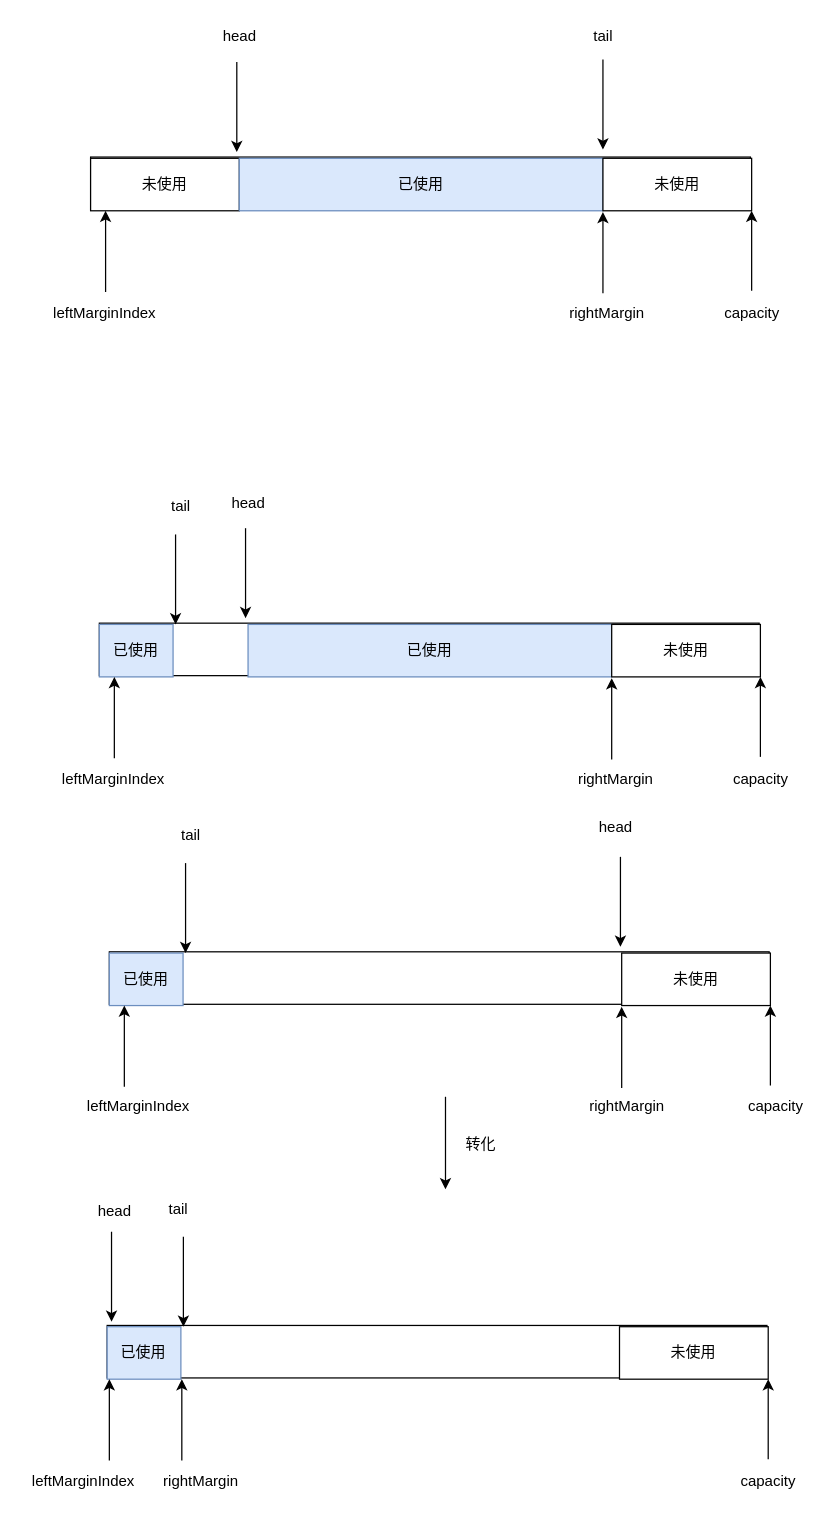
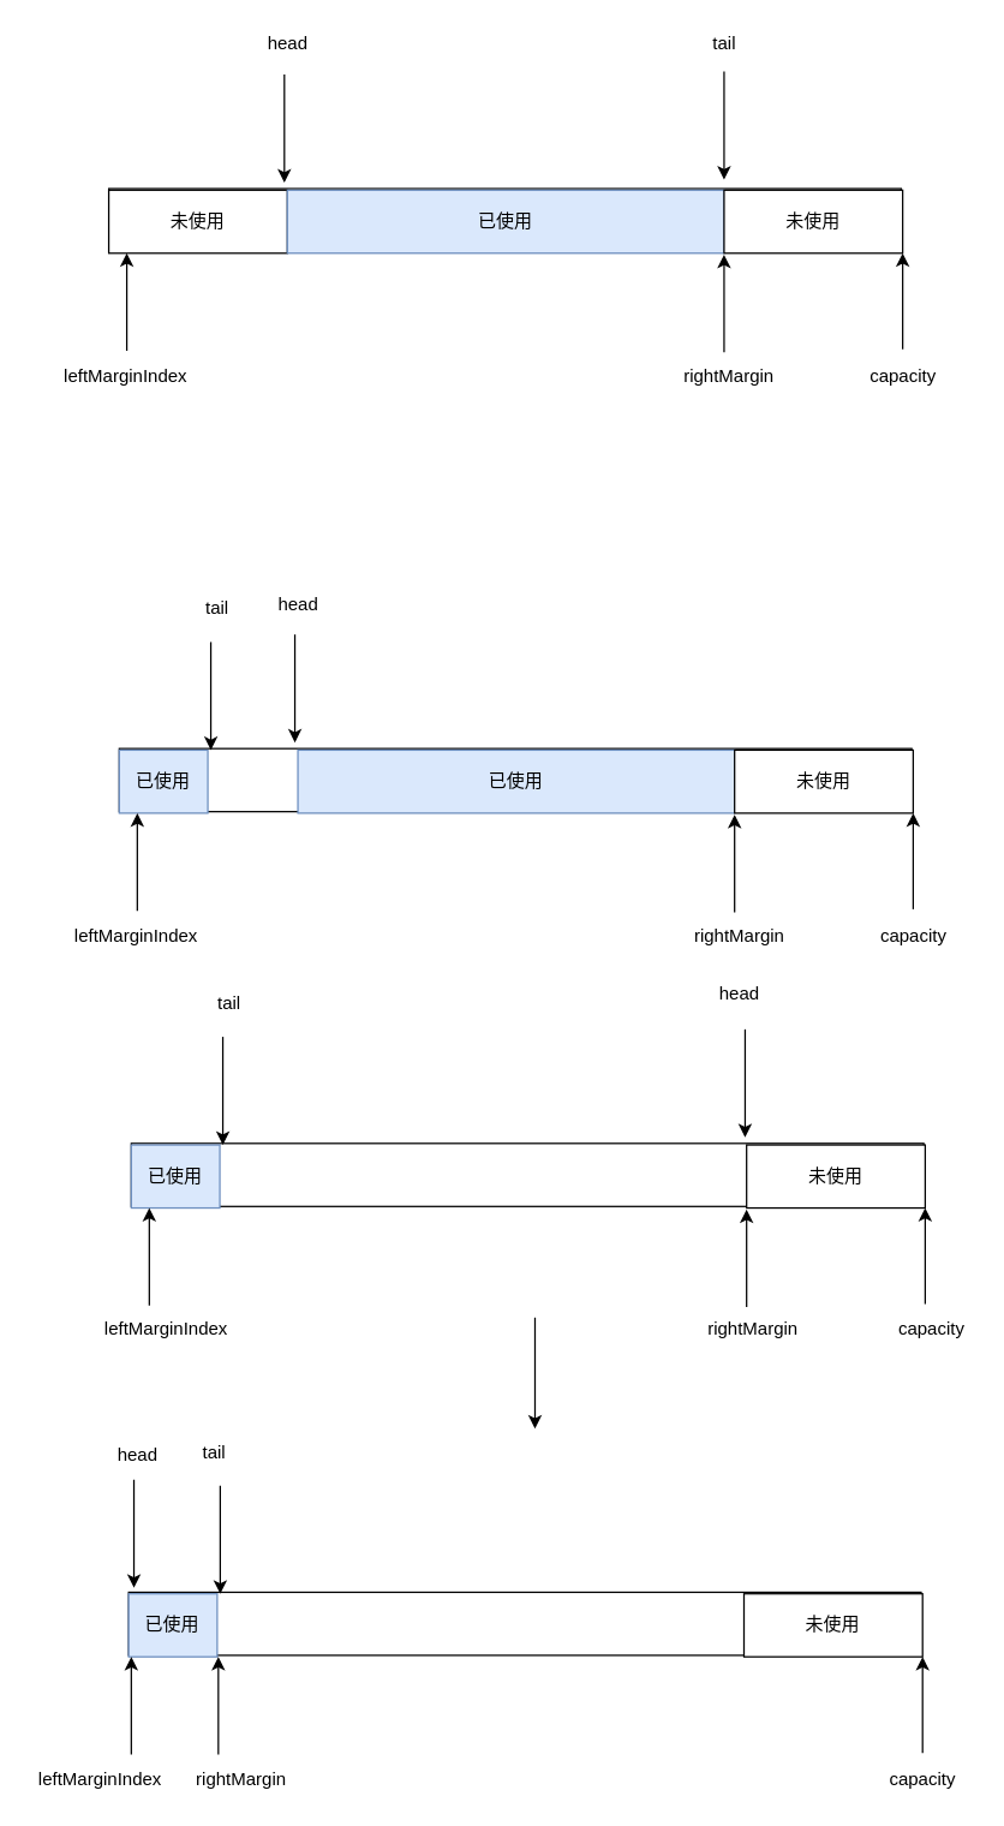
  <mxCell id="0" />
  <mxCell id="1" parent="0" />
  <mxCell id="2" value="" style="rounded=0;whiteSpace=wrap;html=1;" vertex="1" parent="1"><mxGeometry x="72" y="125" width="528" height="42" as="geometry" /></mxCell>
  <mxCell id="3" value="未使用" style="rounded=0;whiteSpace=wrap;html=1;" vertex="1" parent="1"><mxGeometry x="72" y="126" width="119" height="42" as="geometry" /></mxCell>
  <mxCell id="4" value="已使用" style="rounded=0;whiteSpace=wrap;html=1;fillColor=#dae8fc;strokeColor=#6c8ebf;" vertex="1" parent="1"><mxGeometry x="191" y="126" width="291" height="42" as="geometry" /></mxCell>
  <mxCell id="5" value="&lt;span&gt;未使用&lt;/span&gt;" style="rounded=0;whiteSpace=wrap;html=1;" vertex="1" parent="1"><mxGeometry x="482" y="126" width="119" height="42" as="geometry" /></mxCell>
  <mxCell id="6" value="" style="endArrow=classic;html=1;" edge="1" parent="1"><mxGeometry width="50" height="50" relative="1" as="geometry"><mxPoint x="189" y="49" as="sourcePoint" /><mxPoint x="189" y="121" as="targetPoint" /></mxGeometry></mxCell>
  <mxCell id="7" value="" style="endArrow=classic;html=1;" edge="1" parent="1"><mxGeometry width="50" height="50" relative="1" as="geometry"><mxPoint x="482" y="47" as="sourcePoint" /><mxPoint x="482" y="119" as="targetPoint" /></mxGeometry></mxCell>
  <mxCell id="8" value="" style="endArrow=classic;html=1;" edge="1" parent="1"><mxGeometry width="50" height="50" relative="1" as="geometry"><mxPoint x="482" y="234" as="sourcePoint" /><mxPoint x="482" y="169" as="targetPoint" /></mxGeometry></mxCell>
  <mxCell id="9" value="" style="endArrow=classic;html=1;entryX=1;entryY=1;entryDx=0;entryDy=0;" edge="1" parent="1" target="5"><mxGeometry width="50" height="50" relative="1" as="geometry"><mxPoint x="601" y="232" as="sourcePoint" /><mxPoint x="613" y="215" as="targetPoint" /></mxGeometry></mxCell>
  <mxCell id="10" value="" style="endArrow=classic;html=1;" edge="1" parent="1"><mxGeometry width="50" height="50" relative="1" as="geometry"><mxPoint x="84" y="233" as="sourcePoint" /><mxPoint x="84" y="168" as="targetPoint" /></mxGeometry></mxCell>
  <mxCell id="11" value="head" style="text;html=1;align=center;verticalAlign=middle;resizable=0;points=[];autosize=1;" vertex="1" parent="1"><mxGeometry x="172" y="20" width="37" height="18" as="geometry" /></mxCell>
  <mxCell id="12" value="tail" style="text;html=1;align=center;verticalAlign=middle;resizable=0;points=[];autosize=1;" vertex="1" parent="1"><mxGeometry x="469" y="20" width="25" height="18" as="geometry" /></mxCell>
  <mxCell id="13" value="rightMargin" style="text;html=1;align=center;verticalAlign=middle;resizable=0;points=[];autosize=1;" vertex="1" parent="1"><mxGeometry x="450" y="241" width="70" height="18" as="geometry" /></mxCell>
  <mxCell id="14" value="capacity" style="text;html=1;align=center;verticalAlign=middle;resizable=0;points=[];autosize=1;" vertex="1" parent="1"><mxGeometry x="574" y="241" width="54" height="18" as="geometry" /></mxCell>
  <mxCell id="15" value="leftMarginIndex" style="text;html=1;align=center;verticalAlign=middle;resizable=0;points=[];autosize=1;" vertex="1" parent="1"><mxGeometry x="37" y="241" width="92" height="18" as="geometry" /></mxCell>
  <mxCell id="16" value="" style="rounded=0;whiteSpace=wrap;html=1;" vertex="1" parent="1"><mxGeometry x="79" y="498" width="528" height="42" as="geometry" /></mxCell>
  <mxCell id="17" value="已使用" style="rounded=0;whiteSpace=wrap;html=1;fillColor=#dae8fc;strokeColor=#6c8ebf;" vertex="1" parent="1"><mxGeometry x="79" y="499" width="59" height="42" as="geometry" /></mxCell>
  <mxCell id="18" value="已使用" style="rounded=0;whiteSpace=wrap;html=1;fillColor=#dae8fc;strokeColor=#6c8ebf;" vertex="1" parent="1"><mxGeometry x="198" y="499" width="291" height="42" as="geometry" /></mxCell>
  <mxCell id="19" value="&lt;span&gt;未使用&lt;/span&gt;" style="rounded=0;whiteSpace=wrap;html=1;" vertex="1" parent="1"><mxGeometry x="489" y="499" width="119" height="42" as="geometry" /></mxCell>
  <mxCell id="20" value="" style="endArrow=classic;html=1;" edge="1" parent="1"><mxGeometry width="50" height="50" relative="1" as="geometry"><mxPoint x="196" y="422" as="sourcePoint" /><mxPoint x="196" y="494" as="targetPoint" /></mxGeometry></mxCell>
  <mxCell id="21" value="" style="endArrow=classic;html=1;" edge="1" parent="1"><mxGeometry width="50" height="50" relative="1" as="geometry"><mxPoint x="140" y="427" as="sourcePoint" /><mxPoint x="140" y="499" as="targetPoint" /></mxGeometry></mxCell>
  <mxCell id="22" value="" style="endArrow=classic;html=1;" edge="1" parent="1"><mxGeometry width="50" height="50" relative="1" as="geometry"><mxPoint x="489" y="607" as="sourcePoint" /><mxPoint x="489" y="542" as="targetPoint" /></mxGeometry></mxCell>
  <mxCell id="23" value="" style="endArrow=classic;html=1;entryX=1;entryY=1;entryDx=0;entryDy=0;" edge="1" parent="1" target="19"><mxGeometry width="50" height="50" relative="1" as="geometry"><mxPoint x="608" y="605" as="sourcePoint" /><mxPoint x="620" y="588" as="targetPoint" /></mxGeometry></mxCell>
  <mxCell id="24" value="" style="endArrow=classic;html=1;" edge="1" parent="1"><mxGeometry width="50" height="50" relative="1" as="geometry"><mxPoint x="91" y="606" as="sourcePoint" /><mxPoint x="91" y="541" as="targetPoint" /></mxGeometry></mxCell>
  <mxCell id="25" value="head" style="text;html=1;align=center;verticalAlign=middle;resizable=0;points=[];autosize=1;" vertex="1" parent="1"><mxGeometry x="179" y="393" width="37" height="18" as="geometry" /></mxCell>
  <mxCell id="26" value="tail" style="text;html=1;align=center;verticalAlign=middle;resizable=0;points=[];autosize=1;" vertex="1" parent="1"><mxGeometry x="131" y="396" width="25" height="18" as="geometry" /></mxCell>
  <mxCell id="27" value="rightMargin" style="text;html=1;align=center;verticalAlign=middle;resizable=0;points=[];autosize=1;" vertex="1" parent="1"><mxGeometry x="457" y="614" width="70" height="18" as="geometry" /></mxCell>
  <mxCell id="28" value="capacity" style="text;html=1;align=center;verticalAlign=middle;resizable=0;points=[];autosize=1;" vertex="1" parent="1"><mxGeometry x="581" y="614" width="54" height="18" as="geometry" /></mxCell>
  <mxCell id="29" value="leftMarginIndex" style="text;html=1;align=center;verticalAlign=middle;resizable=0;points=[];autosize=1;" vertex="1" parent="1"><mxGeometry x="44" y="614" width="92" height="18" as="geometry" /></mxCell>
  <mxCell id="30" value="" style="rounded=0;whiteSpace=wrap;html=1;" vertex="1" parent="1"><mxGeometry x="85.25" y="1060" width="528" height="42" as="geometry" /></mxCell>
  <mxCell id="31" value="已使用" style="rounded=0;whiteSpace=wrap;html=1;fillColor=#dae8fc;strokeColor=#6c8ebf;" vertex="1" parent="1"><mxGeometry x="85.25" y="1061" width="59" height="42" as="geometry" /></mxCell>
  <mxCell id="32" value="&lt;span&gt;未使用&lt;/span&gt;" style="rounded=0;whiteSpace=wrap;html=1;" vertex="1" parent="1"><mxGeometry x="495.25" y="1061" width="119" height="42" as="geometry" /></mxCell>
  <mxCell id="33" value="" style="endArrow=classic;html=1;" edge="1" parent="1"><mxGeometry width="50" height="50" relative="1" as="geometry"><mxPoint x="88.75" y="985" as="sourcePoint" /><mxPoint x="88.75" y="1057" as="targetPoint" /></mxGeometry></mxCell>
  <mxCell id="34" value="" style="endArrow=classic;html=1;" edge="1" parent="1"><mxGeometry width="50" height="50" relative="1" as="geometry"><mxPoint x="146.25" y="989" as="sourcePoint" /><mxPoint x="146.25" y="1061" as="targetPoint" /></mxGeometry></mxCell>
  <mxCell id="35" value="" style="endArrow=classic;html=1;" edge="1" parent="1"><mxGeometry width="50" height="50" relative="1" as="geometry"><mxPoint x="145" y="1168" as="sourcePoint" /><mxPoint x="145" y="1103" as="targetPoint" /></mxGeometry></mxCell>
  <mxCell id="36" value="" style="endArrow=classic;html=1;entryX=1;entryY=1;entryDx=0;entryDy=0;" edge="1" parent="1" target="32"><mxGeometry width="50" height="50" relative="1" as="geometry"><mxPoint x="614.25" y="1167" as="sourcePoint" /><mxPoint x="626.25" y="1150" as="targetPoint" /></mxGeometry></mxCell>
  <mxCell id="37" value="" style="endArrow=classic;html=1;" edge="1" parent="1"><mxGeometry width="50" height="50" relative="1" as="geometry"><mxPoint x="87" y="1168" as="sourcePoint" /><mxPoint x="87" y="1103" as="targetPoint" /></mxGeometry></mxCell>
  <mxCell id="38" value="head" style="text;html=1;align=center;verticalAlign=middle;resizable=0;points=[];autosize=1;" vertex="1" parent="1"><mxGeometry x="72" y="960" width="37" height="18" as="geometry" /></mxCell>
  <mxCell id="39" value="tail" style="text;html=1;align=center;verticalAlign=middle;resizable=0;points=[];autosize=1;" vertex="1" parent="1"><mxGeometry x="129" y="958" width="25" height="18" as="geometry" /></mxCell>
  <mxCell id="40" value="rightMargin" style="text;html=1;align=center;verticalAlign=middle;resizable=0;points=[];autosize=1;" vertex="1" parent="1"><mxGeometry x="125" y="1176" width="70" height="18" as="geometry" /></mxCell>
  <mxCell id="41" value="capacity" style="text;html=1;align=center;verticalAlign=middle;resizable=0;points=[];autosize=1;" vertex="1" parent="1"><mxGeometry x="587.25" y="1176" width="54" height="18" as="geometry" /></mxCell>
  <mxCell id="42" value="leftMarginIndex" style="text;html=1;align=center;verticalAlign=middle;resizable=0;points=[];autosize=1;" vertex="1" parent="1"><mxGeometry x="20" y="1176" width="92" height="18" as="geometry" /></mxCell>
  <mxCell id="43" value="" style="rounded=0;whiteSpace=wrap;html=1;" vertex="1" parent="1"><mxGeometry x="87" y="761" width="528" height="42" as="geometry" /></mxCell>
  <mxCell id="44" value="已使用" style="rounded=0;whiteSpace=wrap;html=1;fillColor=#dae8fc;strokeColor=#6c8ebf;" vertex="1" parent="1"><mxGeometry x="87" y="762" width="59" height="42" as="geometry" /></mxCell>
  <mxCell id="45" value="&lt;span&gt;未使用&lt;/span&gt;" style="rounded=0;whiteSpace=wrap;html=1;" vertex="1" parent="1"><mxGeometry x="497" y="762" width="119" height="42" as="geometry" /></mxCell>
  <mxCell id="46" value="" style="endArrow=classic;html=1;" edge="1" parent="1"><mxGeometry width="50" height="50" relative="1" as="geometry"><mxPoint x="496" y="685" as="sourcePoint" /><mxPoint x="496" y="757" as="targetPoint" /></mxGeometry></mxCell>
  <mxCell id="47" value="" style="endArrow=classic;html=1;" edge="1" parent="1"><mxGeometry width="50" height="50" relative="1" as="geometry"><mxPoint x="148" y="690" as="sourcePoint" /><mxPoint x="148" y="762" as="targetPoint" /></mxGeometry></mxCell>
  <mxCell id="48" value="" style="endArrow=classic;html=1;" edge="1" parent="1"><mxGeometry width="50" height="50" relative="1" as="geometry"><mxPoint x="497" y="870" as="sourcePoint" /><mxPoint x="497" y="805" as="targetPoint" /></mxGeometry></mxCell>
  <mxCell id="49" value="" style="endArrow=classic;html=1;entryX=1;entryY=1;entryDx=0;entryDy=0;" edge="1" parent="1" target="45"><mxGeometry width="50" height="50" relative="1" as="geometry"><mxPoint x="616" y="868" as="sourcePoint" /><mxPoint x="628" y="851" as="targetPoint" /></mxGeometry></mxCell>
  <mxCell id="50" value="" style="endArrow=classic;html=1;" edge="1" parent="1"><mxGeometry width="50" height="50" relative="1" as="geometry"><mxPoint x="99" y="869" as="sourcePoint" /><mxPoint x="99" y="804" as="targetPoint" /></mxGeometry></mxCell>
  <mxCell id="51" value="head" style="text;html=1;align=center;verticalAlign=middle;resizable=0;points=[];autosize=1;" vertex="1" parent="1"><mxGeometry x="473.5" y="653" width="37" height="18" as="geometry" /></mxCell>
  <mxCell id="52" value="tail" style="text;html=1;align=center;verticalAlign=middle;resizable=0;points=[];autosize=1;" vertex="1" parent="1"><mxGeometry x="139" y="659" width="25" height="18" as="geometry" /></mxCell>
  <mxCell id="53" value="rightMargin" style="text;html=1;align=center;verticalAlign=middle;resizable=0;points=[];autosize=1;" vertex="1" parent="1"><mxGeometry x="466" y="876" width="70" height="18" as="geometry" /></mxCell>
  <mxCell id="54" value="capacity" style="text;html=1;align=center;verticalAlign=middle;resizable=0;points=[];autosize=1;" vertex="1" parent="1"><mxGeometry x="593" y="876" width="54" height="18" as="geometry" /></mxCell>
  <mxCell id="55" value="leftMarginIndex" style="text;html=1;align=center;verticalAlign=middle;resizable=0;points=[];autosize=1;" vertex="1" parent="1"><mxGeometry x="64" y="876" width="92" height="18" as="geometry" /></mxCell>
  <mxCell id="56" value="" style="endArrow=classic;html=1;" edge="1" parent="1"><mxGeometry width="50" height="50" relative="1" as="geometry"><mxPoint x="356" y="877" as="sourcePoint" /><mxPoint x="356" y="951" as="targetPoint" /></mxGeometry></mxCell>
- <mxCell id="57" value="转化" style="text;html=1;align=center;verticalAlign=middle;resizable=0;points=[];autosize=1;" vertex="1" parent="1"><mxGeometry x="367" y="906" width="34" height="18" as="geometry" /></mxCell>
